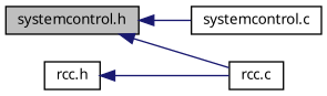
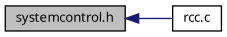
  digraph {
    fontname="Noto Sans"
    rankdir=LR
    node [color=black fillcolor=white fontname="Noto Sans" fontsize=10 shape=record style=filled]
    edge [color=midnightblue dir=back fontname="Noto Sans" fontsize=10 labelfontname=Helvetica labelfontsize=10 style=solid]
    n1 [fillcolor=grey75 fontcolor=black height=0.2 label="systemcontrol.h" width=0.4]
-   n2 [height=0.2 label="systemcontrol.c" width=0.4]
    n3 [height=0.2 label="rcc.c" width=0.4]
-   n4 [height=0.2 label="rcc.h" width=0.4]
-   n1 -> n2
    n1 -> n3
-   n4 -> n3
  }
